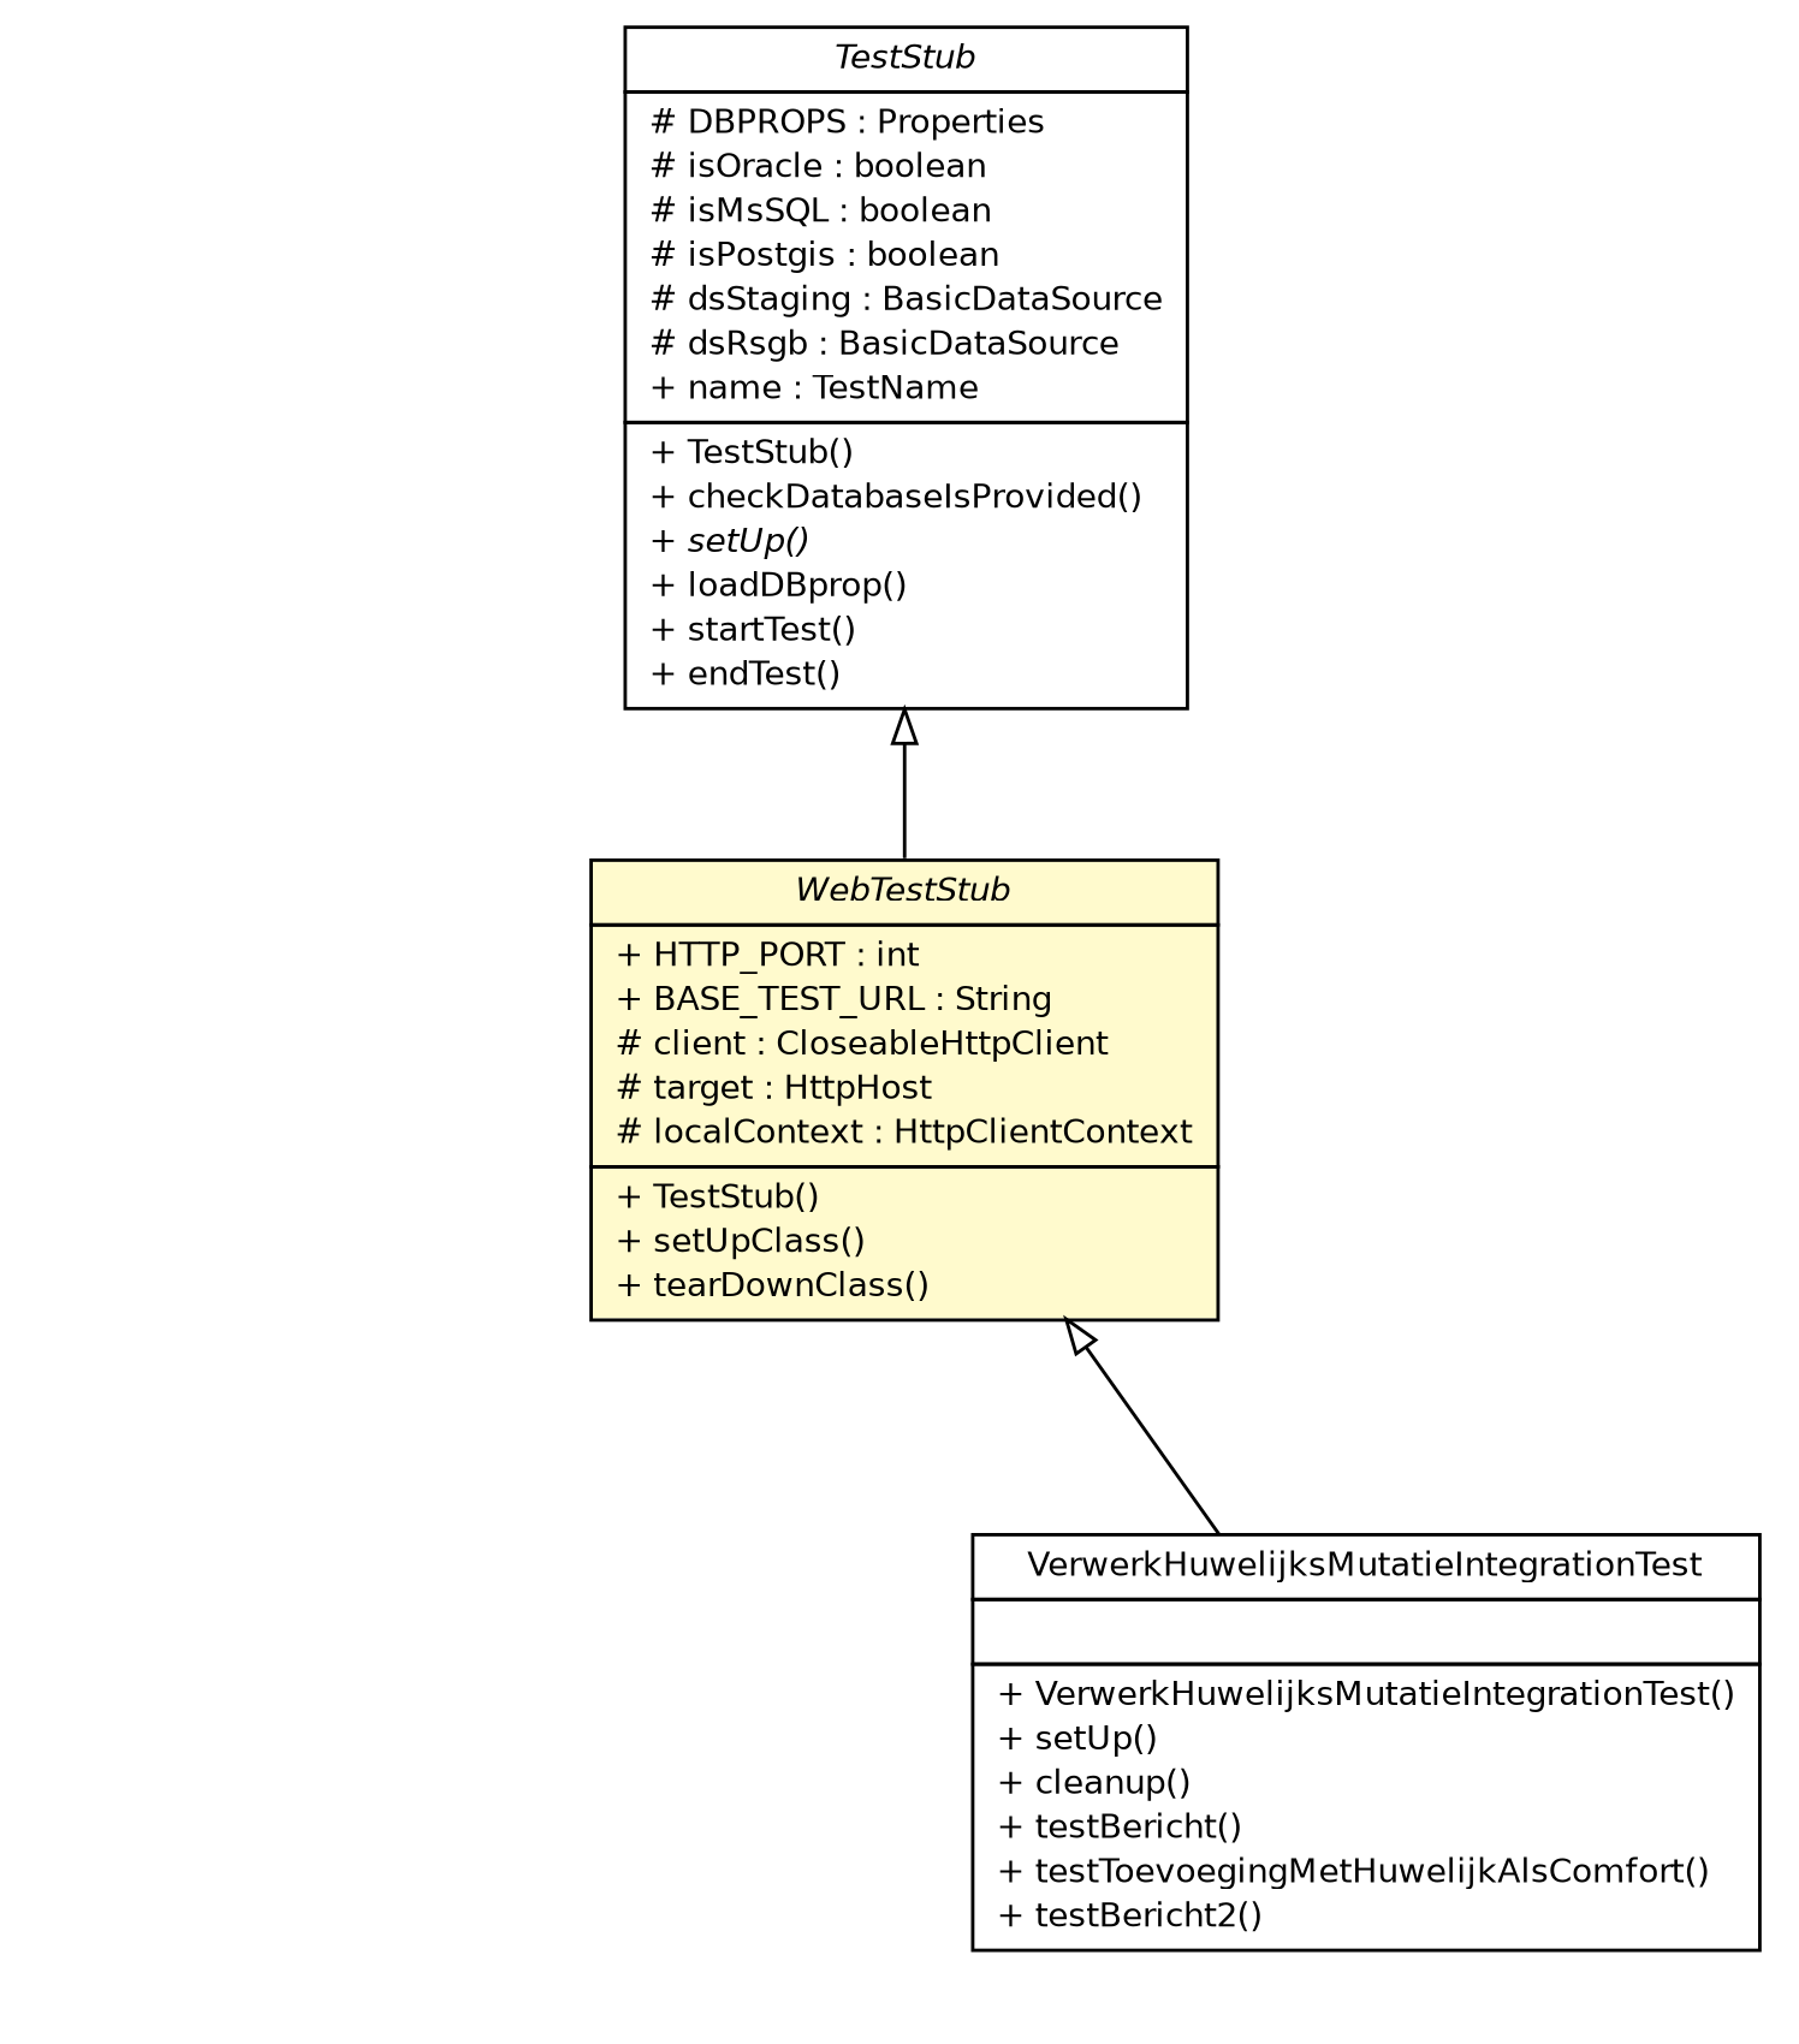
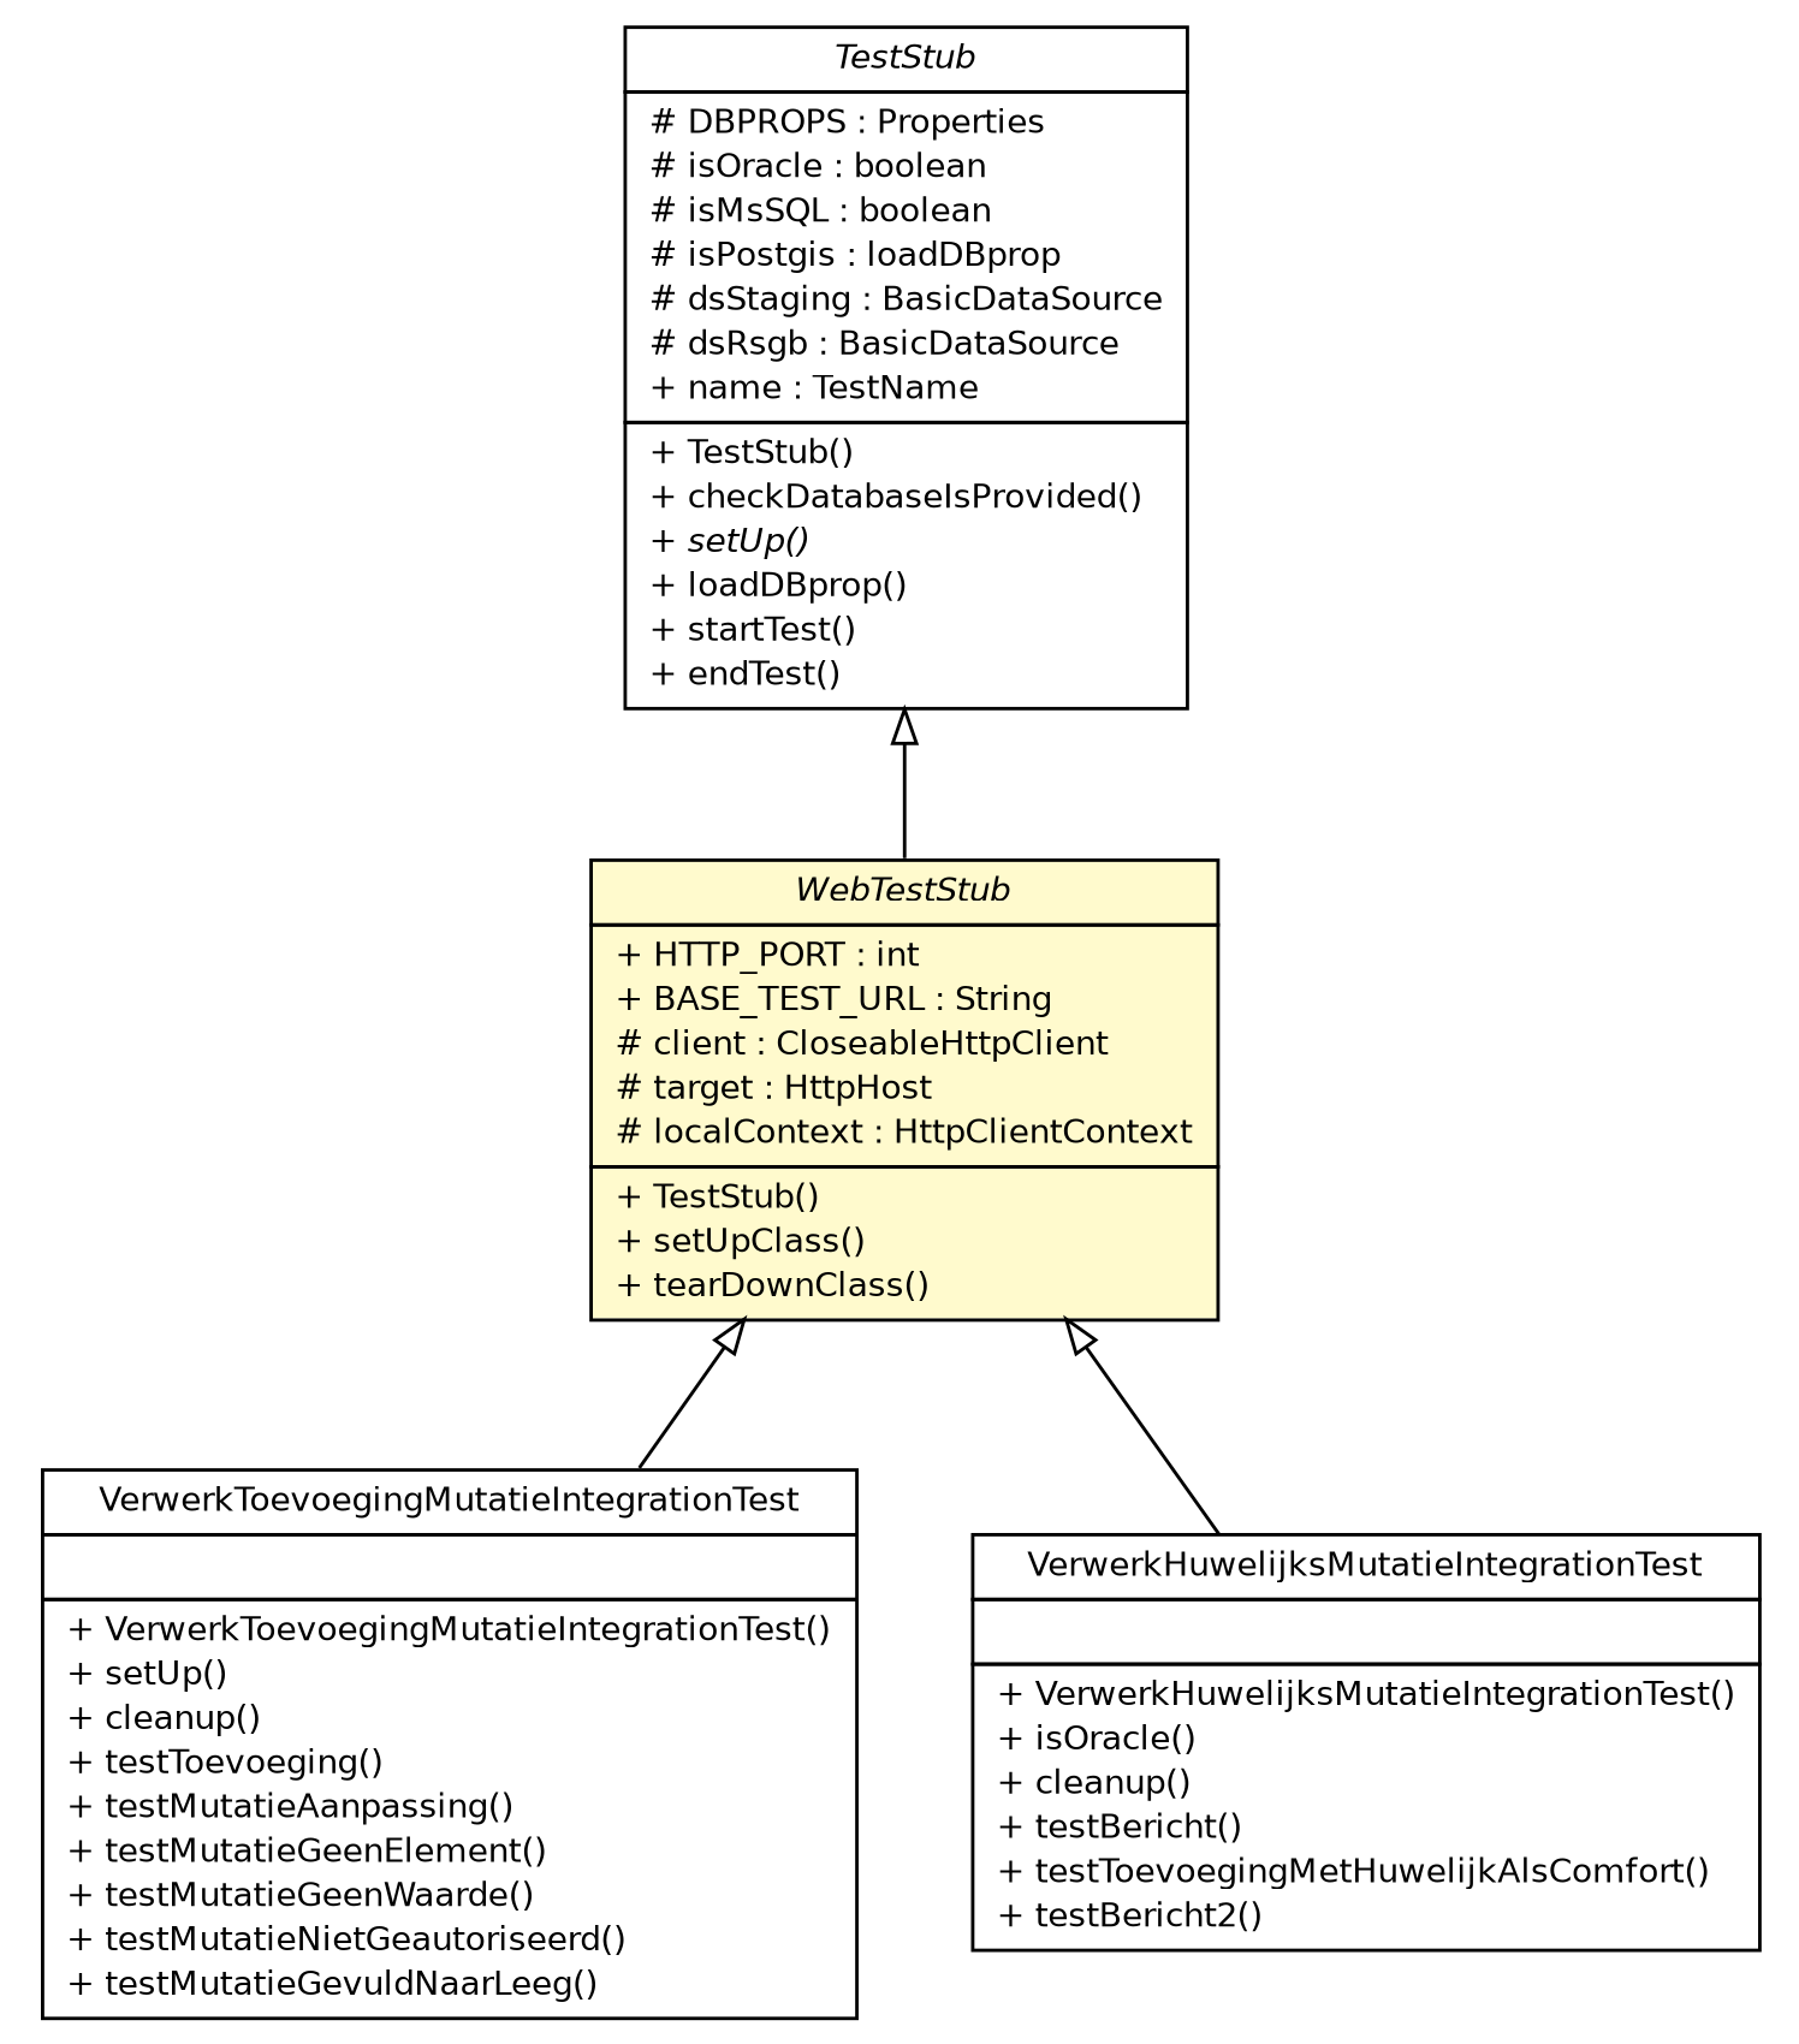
  digraph {
    nodesep=0.25
    ranksep=0.5
    node [fontcolor=black fontname=Helvetica fontsize=10.0 shape=plaintext]
    edge [arrowtail=empty dir=back fontname=Helvetica fontsize=10 headport=p labelfontname=Helvetica labelfontsize=10 tailport=p]
    n1 [label=<<table title="nl.b3p.brmo.stufbg204.WebTestStub" border="0" cellborder="1" cellspacing="0" cellpadding="2" port="p" bgcolor="lemonChiffon" href="./WebTestStub.html"> 		<tr><td><table border="0" cellspacing="0" cellpadding="1"> <tr><td align="center" balign="center"><font face="Helvetica-Oblique"> WebTestStub </font></td></tr> 		</table></td></tr> 		<tr><td><table border="0" cellspacing="0" cellpadding="1"> <tr><td align="left" balign="left"> + HTTP_PORT : int </td></tr> <tr><td align="left" balign="left"> + BASE_TEST_URL : String </td></tr> <tr><td align="left" balign="left"> # client : CloseableHttpClient </td></tr> <tr><td align="left" balign="left"> # target : HttpHost </td></tr> <tr><td align="left" balign="left"> # localContext : HttpClientContext </td></tr> 		</table></td></tr> 		<tr><td><table border="0" cellspacing="0" cellpadding="1"> <tr><td align="left" balign="left"> + TestStub() </td></tr> <tr><td align="left" balign="left"> + setUpClass() </td></tr> <tr><td align="left" balign="left"> + tearDownClass() </td></tr> 		</table></td></tr> 		</table>>]
-   n3 [label=<<table title="nl.b3p.brmo.stufbg204.VerwerkHuwelijksMutatieIntegrationTest" border="0" cellborder="1" cellspacing="0" cellpadding="2" port="p" href="./VerwerkHuwelijksMutatieIntegrationTest.html"> 		<tr><td><table border="0" cellspacing="0" cellpadding="1"> <tr><td align="center" balign="center"> VerwerkHuwelijksMutatieIntegrationTest </td></tr> 		</table></td></tr> 		<tr><td><table border="0" cellspacing="0" cellpadding="1"> <tr><td align="left" balign="left">  </td></tr> 		</table></td></tr> 		<tr><td><table border="0" cellspacing="0" cellpadding="1"> <tr><td align="left" balign="left"> + VerwerkHuwelijksMutatieIntegrationTest() </td></tr> <tr><td align="left" balign="left"> + setUp() </td></tr> <tr><td align="left" balign="left"> + cleanup() </td></tr> <tr><td align="left" balign="left"> + testBericht() </td></tr> <tr><td align="left" balign="left"> + testToevoegingMetHuwelijkAlsComfort() </td></tr> <tr><td align="left" balign="left"> + testBericht2() </td></tr> 		</table></td></tr> 		</table>>]
-   n4 [label=<<table title="nl.b3p.brmo.stufbg204.TestStub" border="0" cellborder="1" cellspacing="0" cellpadding="2" port="p" href="./TestStub.html"> 		<tr><td><table border="0" cellspacing="0" cellpadding="1"> <tr><td align="center" balign="center"><font face="Helvetica-Oblique"> TestStub </font></td></tr> 		</table></td></tr> 		<tr><td><table border="0" cellspacing="0" cellpadding="1"> <tr><td align="left" balign="left"> # DBPROPS : Properties </td></tr> <tr><td align="left" balign="left"> # isOracle : boolean </td></tr> <tr><td align="left" balign="left"> # isMsSQL : boolean </td></tr> <tr><td align="left" balign="left"> # isPostgis : boolean </td></tr> <tr><td align="left" balign="left"> # dsStaging : BasicDataSource </td></tr> <tr><td align="left" balign="left"> # dsRsgb : BasicDataSource </td></tr> <tr><td align="left" balign="left"> + name : TestName </td></tr> 		</table></td></tr> 		<tr><td><table border="0" cellspacing="0" cellpadding="1"> <tr><td align="left" balign="left"> + TestStub() </td></tr> <tr><td align="left" balign="left"> + checkDatabaseIsProvided() </td></tr> <tr><td align="left" balign="left"><font face="Helvetica-Oblique" point-size="10.0"> + setUp() </font></td></tr> <tr><td align="left" balign="left"> + loadDBprop() </td></tr> <tr><td align="left" balign="left"> + startTest() </td></tr> <tr><td align="left" balign="left"> + endTest() </td></tr> 		</table></td></tr> 		</table>>]
+   n2 [label=<<table title="nl.b3p.brmo.stufbg204.VerwerkToevoegingMutatieIntegrationTest" border="0" cellborder="1" cellspacing="0" cellpadding="2" port="p" href="./VerwerkToevoegingMutatieIntegrationTest.html"> 		<tr><td><table border="0" cellspacing="0" cellpadding="1"> <tr><td align="center" balign="center"> VerwerkToevoegingMutatieIntegrationTest </td></tr> 		</table></td></tr> 		<tr><td><table border="0" cellspacing="0" cellpadding="1"> <tr><td align="left" balign="left">  </td></tr> 		</table></td></tr> 		<tr><td><table border="0" cellspacing="0" cellpadding="1"> <tr><td align="left" balign="left"> + VerwerkToevoegingMutatieIntegrationTest() </td></tr> <tr><td align="left" balign="left"> + setUp() </td></tr> <tr><td align="left" balign="left"> + cleanup() </td></tr> <tr><td align="left" balign="left"> + testToevoeging() </td></tr> <tr><td align="left" balign="left"> + testMutatieAanpassing() </td></tr> <tr><td align="left" balign="left"> + testMutatieGeenElement() </td></tr> <tr><td align="left" balign="left"> + testMutatieGeenWaarde() </td></tr> <tr><td align="left" balign="left"> + testMutatieNietGeautoriseerd() </td></tr> <tr><td align="left" balign="left"> + testMutatieGevuldNaarLeeg() </td></tr> 		</table></td></tr> 		</table>>]
+   n3 [label=<<table title="nl.b3p.brmo.stufbg204.VerwerkHuwelijksMutatieIntegrationTest" border="0" cellborder="1" cellspacing="0" cellpadding="2" port="p" href="./VerwerkHuwelijksMutatieIntegrationTest.html"> 		<tr><td><table border="0" cellspacing="0" cellpadding="1"> <tr><td align="center" balign="center"> VerwerkHuwelijksMutatieIntegrationTest </td></tr> 		</table></td></tr> 		<tr><td><table border="0" cellspacing="0" cellpadding="1"> <tr><td align="left" balign="left">  </td></tr> 		</table></td></tr> 		<tr><td><table border="0" cellspacing="0" cellpadding="1"> <tr><td align="left" balign="left"> + VerwerkHuwelijksMutatieIntegrationTest() </td></tr> <tr><td align="left" balign="left"> + isOracle() </td></tr> <tr><td align="left" balign="left"> + cleanup() </td></tr> <tr><td align="left" balign="left"> + testBericht() </td></tr> <tr><td align="left" balign="left"> + testToevoegingMetHuwelijkAlsComfort() </td></tr> <tr><td align="left" balign="left"> + testBericht2() </td></tr> 		</table></td></tr> 		</table>>]
+   n4 [label=<<table title="nl.b3p.brmo.stufbg204.TestStub" border="0" cellborder="1" cellspacing="0" cellpadding="2" port="p" href="./TestStub.html"> 		<tr><td><table border="0" cellspacing="0" cellpadding="1"> <tr><td align="center" balign="center"><font face="Helvetica-Oblique"> TestStub </font></td></tr> 		</table></td></tr> 		<tr><td><table border="0" cellspacing="0" cellpadding="1"> <tr><td align="left" balign="left"> # DBPROPS : Properties </td></tr> <tr><td align="left" balign="left"> # isOracle : boolean </td></tr> <tr><td align="left" balign="left"> # isMsSQL : boolean </td></tr> <tr><td align="left" balign="left"> # isPostgis : loadDBprop </td></tr> <tr><td align="left" balign="left"> # dsStaging : BasicDataSource </td></tr> <tr><td align="left" balign="left"> # dsRsgb : BasicDataSource </td></tr> <tr><td align="left" balign="left"> + name : TestName </td></tr> 		</table></td></tr> 		<tr><td><table border="0" cellspacing="0" cellpadding="1"> <tr><td align="left" balign="left"> + TestStub() </td></tr> <tr><td align="left" balign="left"> + checkDatabaseIsProvided() </td></tr> <tr><td align="left" balign="left"><font face="Helvetica-Oblique" point-size="10.0"> + setUp() </font></td></tr> <tr><td align="left" balign="left"> + loadDBprop() </td></tr> <tr><td align="left" balign="left"> + startTest() </td></tr> <tr><td align="left" balign="left"> + endTest() </td></tr> 		</table></td></tr> 		</table>>]
+   n1 -> n2
    n1 -> n3
    n4 -> n1
  }
